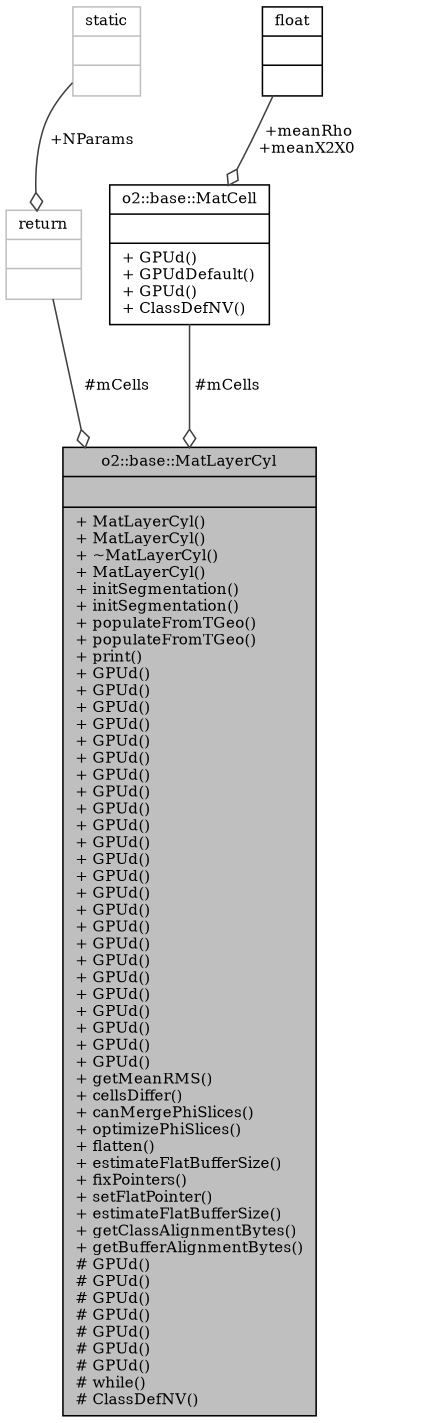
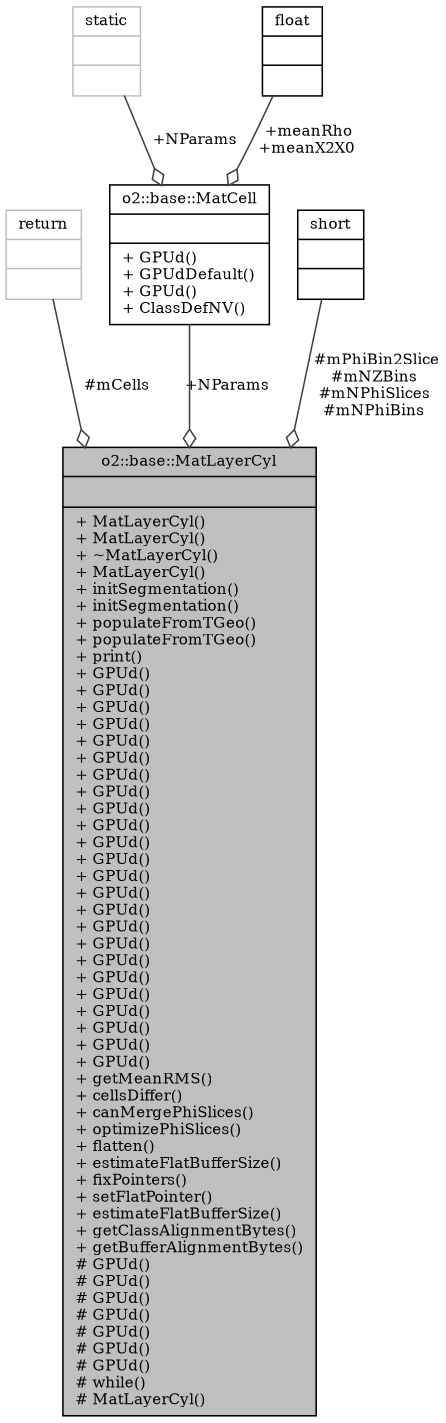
  digraph {
    fontname="DejaVu Serif"
    node [color=black fontname="DejaVu Serif" fontsize=10 shape=record]
    edge [arrowhead=odiamond color=grey25 fontname="DejaVu Serif" fontsize=10 labelfontname=Helvetica labelfontsize=10 style=solid]
-   n1 [fillcolor=grey75 fontcolor=black height=0.2 label="{o2::base::MatLayerCyl\n||+ MatLayerCyl()\l+ MatLayerCyl()\l+ ~MatLayerCyl()\l+ MatLayerCyl()\l+ initSegmentation()\l+ initSegmentation()\l+ populateFromTGeo()\l+ populateFromTGeo()\l+ print()\l+ GPUd()\l+ GPUd()\l+ GPUd()\l+ GPUd()\l+ GPUd()\l+ GPUd()\l+ GPUd()\l+ GPUd()\l+ GPUd()\l+ GPUd()\l+ GPUd()\l+ GPUd()\l+ GPUd()\l+ GPUd()\l+ GPUd()\l+ GPUd()\l+ GPUd()\l+ GPUd()\l+ GPUd()\l+ GPUd()\l+ GPUd()\l+ GPUd()\l+ GPUd()\l+ GPUd()\l+ getMeanRMS()\l+ cellsDiffer()\l+ canMergePhiSlices()\l+ optimizePhiSlices()\l+ flatten()\l+ estimateFlatBufferSize()\l+ fixPointers()\l+ setFlatPointer()\l+ estimateFlatBufferSize()\l+ getClassAlignmentBytes()\l+ getBufferAlignmentBytes()\l# GPUd()\l# GPUd()\l# GPUd()\l# GPUd()\l# GPUd()\l# GPUd()\l# GPUd()\l# while()\l# ClassDefNV()\l}" style=filled width=0.4]
+   n1 [fillcolor=grey75 fontcolor=black height=0.2 label="{o2::base::MatLayerCyl\n||+ MatLayerCyl()\l+ MatLayerCyl()\l+ ~MatLayerCyl()\l+ MatLayerCyl()\l+ initSegmentation()\l+ initSegmentation()\l+ populateFromTGeo()\l+ populateFromTGeo()\l+ print()\l+ GPUd()\l+ GPUd()\l+ GPUd()\l+ GPUd()\l+ GPUd()\l+ GPUd()\l+ GPUd()\l+ GPUd()\l+ GPUd()\l+ GPUd()\l+ GPUd()\l+ GPUd()\l+ GPUd()\l+ GPUd()\l+ GPUd()\l+ GPUd()\l+ GPUd()\l+ GPUd()\l+ GPUd()\l+ GPUd()\l+ GPUd()\l+ GPUd()\l+ GPUd()\l+ GPUd()\l+ getMeanRMS()\l+ cellsDiffer()\l+ canMergePhiSlices()\l+ optimizePhiSlices()\l+ flatten()\l+ estimateFlatBufferSize()\l+ fixPointers()\l+ setFlatPointer()\l+ estimateFlatBufferSize()\l+ getClassAlignmentBytes()\l+ getBufferAlignmentBytes()\l# GPUd()\l# GPUd()\l# GPUd()\l# GPUd()\l# GPUd()\l# GPUd()\l# GPUd()\l# while()\l# MatLayerCyl()\l}" style=filled width=0.4]
    n2 [color=grey75 height=0.2 label="{return\n||}" width=0.4]
    n3 [height=0.2 label="{float\n||}" width=0.4]
    n4 [height=0.2 label="{o2::base::MatCell\n||+ GPUd()\l+ GPUdDefault()\l+ GPUd()\l+ ClassDefNV()\l}" width=0.4]
+   n5 [height=0.2 label="{short\n||}" width=0.4]
    n6 [color=grey75 height=0.2 label="{static\n||}" width=0.4]
    n2 -> n1 [label=" #mCells"]
    n3 -> n4 [label=" +meanRho\n+meanX2X0"]
-   n4 -> n1 [label=" #mCells"]
-   n6 -> n2 [label=" +NParams"]
+   n4 -> n1 [label=" +NParams"]
+   n5 -> n1 [label=" #mPhiBin2Slice\n#mNZBins\n#mNPhiSlices\n#mNPhiBins"]
+   n6 -> n4 [label=" +NParams"]
  }
